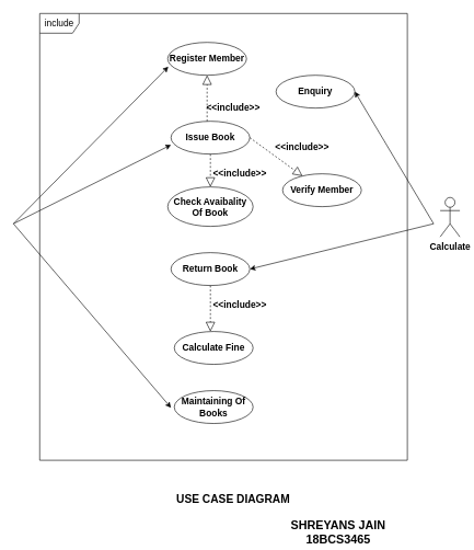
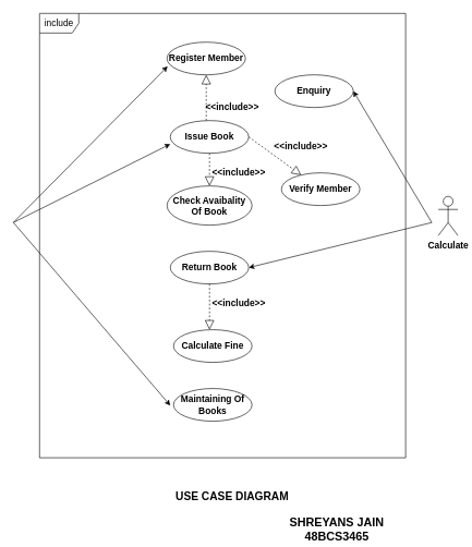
  <mxCell id="0" />
  <mxCell id="1" parent="0" />
  <mxCell id="2" value="Calculate" style="shape=umlActor;verticalLabelPosition=bottom;labelBackgroundColor=#ffffff;verticalAlign=top;html=1;fontStyle=1;fontSize=14;" parent="1" vertex="1"><mxGeometry x="670" y="300" width="30" height="60" as="geometry" /></mxCell>
  <mxCell id="3" value="&lt;b&gt;Register Member&lt;/b&gt;" style="ellipse;whiteSpace=wrap;html=1;fontSize=14;" parent="1" vertex="1"><mxGeometry x="255" y="64" width="120" height="50" as="geometry" /></mxCell>
  <mxCell id="4" value="&lt;b&gt;Issue Book&lt;/b&gt;" style="ellipse;whiteSpace=wrap;html=1;fontSize=14;" parent="1" vertex="1"><mxGeometry x="260" y="184" width="120" height="50" as="geometry" /></mxCell>
  <mxCell id="5" value="&lt;b&gt;Check Avaibality Of Book&lt;/b&gt;" style="ellipse;whiteSpace=wrap;html=1;fontSize=14;" parent="1" vertex="1"><mxGeometry x="255" y="284" width="130" height="60" as="geometry" /></mxCell>
  <mxCell id="6" value="&lt;b&gt;Return Book&lt;/b&gt;" style="ellipse;whiteSpace=wrap;html=1;fontSize=14;" parent="1" vertex="1"><mxGeometry x="260" y="384" width="120" height="50" as="geometry" /></mxCell>
  <mxCell id="7" value="&lt;b&gt;Calculate Fine&lt;/b&gt;" style="ellipse;whiteSpace=wrap;html=1;fontSize=14;" parent="1" vertex="1"><mxGeometry x="265" y="504" width="120" height="50" as="geometry" /></mxCell>
  <mxCell id="8" value="&lt;b&gt;Enquiry&lt;/b&gt;" style="ellipse;whiteSpace=wrap;html=1;fontSize=14;" parent="1" vertex="1"><mxGeometry x="420" y="114" width="120" height="50" as="geometry" /></mxCell>
  <mxCell id="9" value="&lt;b&gt;Maintaining Of Books&lt;/b&gt;" style="ellipse;whiteSpace=wrap;html=1;fontSize=14;" parent="1" vertex="1"><mxGeometry x="265" y="594" width="120" height="50" as="geometry" /></mxCell>
  <mxCell id="10" value="&lt;b&gt;Verify Member&lt;/b&gt;" style="ellipse;whiteSpace=wrap;html=1;fontSize=14;" parent="1" vertex="1"><mxGeometry x="430" y="264" width="120" height="50" as="geometry" /></mxCell>
  <mxCell id="11" value="" style="endArrow=block;dashed=1;endFill=0;endSize=12;html=1;fontSize=14;exitX=0.5;exitY=1;exitDx=0;exitDy=0;entryX=0.5;entryY=0;entryDx=0;entryDy=0;" parent="1" source="4" target="5" edge="1"><mxGeometry width="160" relative="1" as="geometry"><mxPoint x="-50" y="614" as="sourcePoint" /><mxPoint x="110" y="614" as="targetPoint" /></mxGeometry></mxCell>
  <mxCell id="12" value="" style="endArrow=block;dashed=1;endFill=0;endSize=12;html=1;fontSize=14;exitX=1;exitY=0.5;exitDx=0;exitDy=0;" parent="1" source="4" target="10" edge="1"><mxGeometry width="160" relative="1" as="geometry"><mxPoint x="-50" y="614" as="sourcePoint" /><mxPoint x="110" y="614" as="targetPoint" /></mxGeometry></mxCell>
  <mxCell id="13" value="" style="endArrow=block;dashed=1;endFill=0;endSize=12;html=1;fontSize=14;exitX=0.458;exitY=0;exitDx=0;exitDy=0;entryX=0.5;entryY=1;entryDx=0;entryDy=0;exitPerimeter=0;" parent="1" source="4" target="3" edge="1"><mxGeometry width="160" relative="1" as="geometry"><mxPoint x="-50" y="614" as="sourcePoint" /><mxPoint x="320" y="124" as="targetPoint" /></mxGeometry></mxCell>
  <mxCell id="14" value="" style="endArrow=block;dashed=1;endFill=0;endSize=12;html=1;fontSize=14;exitX=0.5;exitY=1;exitDx=0;exitDy=0;" parent="1" source="6" edge="1"><mxGeometry width="160" relative="1" as="geometry"><mxPoint x="-50" y="614" as="sourcePoint" /><mxPoint x="320" y="504" as="targetPoint" /></mxGeometry></mxCell>
  <mxCell id="15" value="&lt;b&gt;&amp;lt;&amp;lt;include&amp;gt;&amp;gt;&lt;/b&gt;" style="text;html=1;strokeColor=none;fillColor=none;align=center;verticalAlign=middle;whiteSpace=wrap;rounded=0;fontSize=14;" parent="1" vertex="1"><mxGeometry x="440" y="214" width="40" height="20" as="geometry" /></mxCell>
  <mxCell id="16" value="&lt;b&gt;&amp;lt;&amp;lt;include&amp;gt;&amp;gt;&lt;/b&gt;" style="text;html=1;strokeColor=none;fillColor=none;align=center;verticalAlign=middle;whiteSpace=wrap;rounded=0;fontSize=14;" parent="1" vertex="1"><mxGeometry x="335" y="154" width="40" height="20" as="geometry" /></mxCell>
  <mxCell id="17" value="&lt;b&gt;&amp;lt;&amp;lt;include&amp;gt;&amp;gt;&lt;/b&gt;" style="text;html=1;strokeColor=none;fillColor=none;align=center;verticalAlign=middle;whiteSpace=wrap;rounded=0;fontSize=14;" parent="1" vertex="1"><mxGeometry x="345" y="254" width="40" height="20" as="geometry" /></mxCell>
  <mxCell id="18" value="&lt;b&gt;&amp;lt;&amp;lt;include&amp;gt;&amp;gt;&lt;/b&gt;" style="text;html=1;strokeColor=none;fillColor=none;align=center;verticalAlign=middle;whiteSpace=wrap;rounded=0;fontSize=14;" parent="1" vertex="1"><mxGeometry x="345" y="454" width="40" height="20" as="geometry" /></mxCell>
  <mxCell id="19" value="" style="endArrow=classic;html=1;fontSize=14;entryX=0.008;entryY=0.74;entryDx=0;entryDy=0;entryPerimeter=0;" parent="1" target="3" edge="1"><mxGeometry width="50" height="50" relative="1" as="geometry"><mxPoint x="20" y="340" as="sourcePoint" /><mxPoint x="170" y="300" as="targetPoint" /></mxGeometry></mxCell>
  <mxCell id="20" value="" style="endArrow=classic;html=1;fontSize=14;entryX=0;entryY=0.72;entryDx=0;entryDy=0;entryPerimeter=0;" parent="1" target="4" edge="1"><mxGeometry width="50" height="50" relative="1" as="geometry"><mxPoint x="20" y="340" as="sourcePoint" /><mxPoint x="180" y="340" as="targetPoint" /></mxGeometry></mxCell>
  <mxCell id="21" value="" style="endArrow=classic;html=1;fontSize=14;" parent="1" edge="1"><mxGeometry width="50" height="50" relative="1" as="geometry"><mxPoint x="20" y="340" as="sourcePoint" /><mxPoint x="260" y="620" as="targetPoint" /></mxGeometry></mxCell>
  <mxCell id="22" value="" style="endArrow=classic;html=1;fontSize=14;entryX=1;entryY=0.5;entryDx=0;entryDy=0;" parent="1" target="8" edge="1"><mxGeometry width="50" height="50" relative="1" as="geometry"><mxPoint x="660" y="340" as="sourcePoint" /><mxPoint x="580" y="300" as="targetPoint" /></mxGeometry></mxCell>
  <mxCell id="23" value="" style="endArrow=classic;html=1;fontSize=14;entryX=1;entryY=0.5;entryDx=0;entryDy=0;" parent="1" target="6" edge="1"><mxGeometry width="50" height="50" relative="1" as="geometry"><mxPoint x="660" y="340" as="sourcePoint" /><mxPoint x="0" y="670" as="targetPoint" /></mxGeometry></mxCell>
  <mxCell id="24" value="include" style="shape=umlFrame;whiteSpace=wrap;html=1;fontSize=14;" parent="1" vertex="1"><mxGeometry x="60" y="20" width="560" height="680" as="geometry" /></mxCell>
  <mxCell id="25" value="&lt;b&gt;&lt;font style=&quot;font-size: 17px&quot;&gt;USE CASE DIAGRAM&lt;/font&gt;&lt;/b&gt;" style="text;html=1;strokeColor=none;fillColor=none;align=center;verticalAlign=middle;whiteSpace=wrap;rounded=0;fontSize=14;" parent="1" vertex="1"><mxGeometry x="255" y="750" width="200" height="20" as="geometry" /></mxCell>
- <mxCell id="26" value="&lt;b style=&quot;font-size: 18px&quot;&gt;&lt;font style=&quot;font-size: 18px&quot;&gt;SHREYANS JAIN&lt;br&gt;18BCS3465&lt;br&gt;&lt;/font&gt;&lt;/b&gt;" style="text;html=1;strokeColor=none;fillColor=none;align=center;verticalAlign=middle;whiteSpace=wrap;rounded=0;fontSize=18;" parent="1" vertex="1"><mxGeometry x="350" y="805" width="330" height="10" as="geometry" /></mxCell>
+ <mxCell id="26" value="&lt;b style=&quot;font-size: 18px&quot;&gt;&lt;font style=&quot;font-size: 18px&quot;&gt;SHREYANS JAIN&lt;br&gt;48BCS3465&lt;br&gt;&lt;/font&gt;&lt;/b&gt;" style="text;html=1;strokeColor=none;fillColor=none;align=center;verticalAlign=middle;whiteSpace=wrap;rounded=0;fontSize=18;" parent="1" vertex="1"><mxGeometry x="350" y="805" width="330" height="10" as="geometry" /></mxCell>
